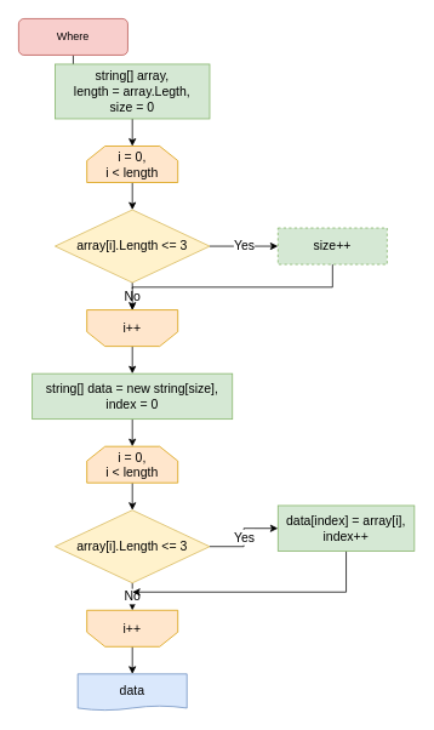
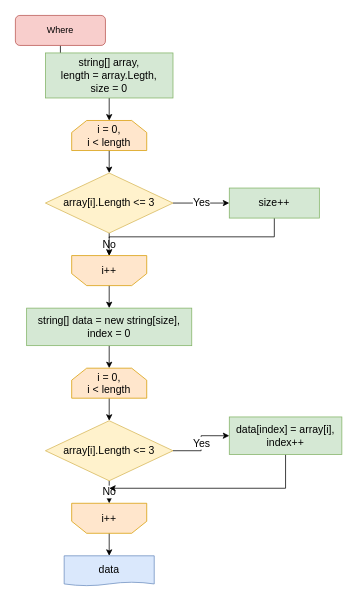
  <mxCell id="0" />
  <mxCell id="1" parent="0" />
  <mxCell id="2" style="edgeStyle=orthogonalEdgeStyle;rounded=0;orthogonalLoop=1;jettySize=auto;html=1;exitX=0.5;exitY=1;exitDx=0;exitDy=0;entryX=0.5;entryY=0;entryDx=0;entryDy=0;fontSize=14;" edge="1" parent="1" source="3" target="5"><mxGeometry relative="1" as="geometry" /></mxCell>
  <mxCell id="3" value="Where" style="rounded=1;whiteSpace=wrap;html=1;fillColor=#f8cecc;strokeColor=#b85450;" vertex="1" parent="1"><mxGeometry x="20" y="20" width="120" height="40" as="geometry" /></mxCell>
  <mxCell id="4" style="edgeStyle=orthogonalEdgeStyle;rounded=0;orthogonalLoop=1;jettySize=auto;html=1;exitX=0.5;exitY=1;exitDx=0;exitDy=0;entryX=0.5;entryY=0;entryDx=0;entryDy=0;fontSize=14;" edge="1" parent="1" source="5" target="7"><mxGeometry relative="1" as="geometry" /></mxCell>
  <mxCell id="5" value="string[] array,&lt;br&gt;length = array.Legth,&lt;br&gt;size = 0" style="rounded=0;whiteSpace=wrap;html=1;fillColor=#d5e8d4;strokeColor=#82b366;fontSize=14;" vertex="1" parent="1"><mxGeometry x="60" y="70" width="170" height="60" as="geometry" /></mxCell>
  <mxCell id="6" style="edgeStyle=orthogonalEdgeStyle;rounded=0;orthogonalLoop=1;jettySize=auto;html=1;exitX=0.5;exitY=1;exitDx=0;exitDy=0;entryX=0.5;entryY=0;entryDx=0;entryDy=0;fontSize=14;" edge="1" parent="1" source="7" target="10"><mxGeometry relative="1" as="geometry" /></mxCell>
  <mxCell id="7" value="i = 0,&lt;br&gt;i &amp;lt; length" style="shape=loopLimit;whiteSpace=wrap;html=1;fontSize=14;fillColor=#ffe6cc;strokeColor=#d79b00;" vertex="1" parent="1"><mxGeometry x="95" y="160" width="100" height="40" as="geometry" /></mxCell>
  <mxCell id="8" value="Yes" style="edgeStyle=orthogonalEdgeStyle;rounded=0;orthogonalLoop=1;jettySize=auto;html=1;exitX=1;exitY=0.5;exitDx=0;exitDy=0;entryX=0;entryY=0.5;entryDx=0;entryDy=0;fontSize=14;" edge="1" parent="1" source="10" target="12"><mxGeometry relative="1" as="geometry" /></mxCell>
  <mxCell id="9" value="No" style="edgeStyle=orthogonalEdgeStyle;rounded=0;orthogonalLoop=1;jettySize=auto;html=1;exitX=0.5;exitY=1;exitDx=0;exitDy=0;entryX=0.5;entryY=1;entryDx=0;entryDy=0;fontSize=14;" edge="1" parent="1" source="10" target="14"><mxGeometry relative="1" as="geometry" /></mxCell>
  <mxCell id="10" value="array[i].Length &amp;lt;= 3" style="rhombus;whiteSpace=wrap;html=1;fontSize=14;fillColor=#fff2cc;strokeColor=#d6b656;" vertex="1" parent="1"><mxGeometry x="60" y="230" width="170" height="80" as="geometry" /></mxCell>
  <mxCell id="11" style="edgeStyle=orthogonalEdgeStyle;rounded=0;orthogonalLoop=1;jettySize=auto;html=1;exitX=0.5;exitY=1;exitDx=0;exitDy=0;entryX=0.5;entryY=1;entryDx=0;entryDy=0;fontSize=14;" edge="1" parent="1" source="12" target="14"><mxGeometry relative="1" as="geometry" /></mxCell>
- <mxCell id="12" value="size++" style="rounded=0;whiteSpace=wrap;html=1;fontSize=14;fillColor=#d5e8d4;strokeColor=#82b366;dashed=1;" vertex="1" parent="1"><mxGeometry x="305" y="250" width="120" height="40" as="geometry" /></mxCell>
+ <mxCell id="12" value="size++" style="rounded=0;whiteSpace=wrap;html=1;fontSize=14;fillColor=#d5e8d4;strokeColor=#82b366;" vertex="1" parent="1"><mxGeometry x="305" y="250" width="120" height="40" as="geometry" /></mxCell>
  <mxCell id="13" style="edgeStyle=orthogonalEdgeStyle;rounded=0;orthogonalLoop=1;jettySize=auto;html=1;exitX=0.5;exitY=0;exitDx=0;exitDy=0;entryX=0.5;entryY=0;entryDx=0;entryDy=0;fontSize=14;" edge="1" parent="1" source="14" target="16"><mxGeometry relative="1" as="geometry" /></mxCell>
  <mxCell id="14" value="i++" style="shape=loopLimit;whiteSpace=wrap;html=1;fontSize=14;direction=west;fillColor=#ffe6cc;strokeColor=#d79b00;" vertex="1" parent="1"><mxGeometry x="95" y="340" width="100" height="40" as="geometry" /></mxCell>
  <mxCell id="15" style="edgeStyle=orthogonalEdgeStyle;rounded=0;orthogonalLoop=1;jettySize=auto;html=1;exitX=0.5;exitY=1;exitDx=0;exitDy=0;entryX=0.5;entryY=0;entryDx=0;entryDy=0;fontSize=14;" edge="1" parent="1" source="16" target="18"><mxGeometry relative="1" as="geometry" /></mxCell>
  <mxCell id="16" value="string[] data = new string[size],&lt;br&gt;index = 0" style="rounded=0;whiteSpace=wrap;html=1;fontSize=14;fillColor=#d5e8d4;strokeColor=#82b366;" vertex="1" parent="1"><mxGeometry x="35" y="410" width="220" height="50" as="geometry" /></mxCell>
  <mxCell id="17" style="edgeStyle=orthogonalEdgeStyle;rounded=0;orthogonalLoop=1;jettySize=auto;html=1;exitX=0.5;exitY=1;exitDx=0;exitDy=0;entryX=0.5;entryY=0;entryDx=0;entryDy=0;fontSize=14;" edge="1" parent="1" source="18" target="23"><mxGeometry relative="1" as="geometry" /></mxCell>
  <mxCell id="18" value="i = 0,&lt;br&gt;i &amp;lt; length" style="shape=loopLimit;whiteSpace=wrap;html=1;fontSize=14;fillColor=#ffe6cc;strokeColor=#d79b00;" vertex="1" parent="1"><mxGeometry x="95" y="490" width="100" height="40" as="geometry" /></mxCell>
  <mxCell id="19" style="edgeStyle=orthogonalEdgeStyle;rounded=0;orthogonalLoop=1;jettySize=auto;html=1;exitX=0.5;exitY=0;exitDx=0;exitDy=0;entryX=0.5;entryY=0;entryDx=0;entryDy=0;fontSize=14;" edge="1" parent="1" source="20" target="26"><mxGeometry relative="1" as="geometry" /></mxCell>
  <mxCell id="20" value="i++" style="shape=loopLimit;whiteSpace=wrap;html=1;fontSize=14;direction=west;fillColor=#ffe6cc;strokeColor=#d79b00;" vertex="1" parent="1"><mxGeometry x="95" y="670" width="100" height="40" as="geometry" /></mxCell>
  <mxCell id="21" value="Yes" style="edgeStyle=orthogonalEdgeStyle;rounded=0;orthogonalLoop=1;jettySize=auto;html=1;exitX=1;exitY=0.5;exitDx=0;exitDy=0;entryX=0;entryY=0.5;entryDx=0;entryDy=0;fontSize=14;" edge="1" parent="1" source="23" target="25"><mxGeometry relative="1" as="geometry" /></mxCell>
  <mxCell id="22" value="No" style="edgeStyle=orthogonalEdgeStyle;rounded=0;orthogonalLoop=1;jettySize=auto;html=1;exitX=0.5;exitY=1;exitDx=0;exitDy=0;entryX=0.5;entryY=1;entryDx=0;entryDy=0;fontSize=14;" edge="1" parent="1" source="23" target="20"><mxGeometry relative="1" as="geometry" /></mxCell>
  <mxCell id="23" value="array[i].Length &amp;lt;= 3" style="rhombus;whiteSpace=wrap;html=1;fontSize=14;fillColor=#fff2cc;strokeColor=#d6b656;" vertex="1" parent="1"><mxGeometry x="60" y="560" width="170" height="80" as="geometry" /></mxCell>
  <mxCell id="24" style="edgeStyle=orthogonalEdgeStyle;rounded=0;orthogonalLoop=1;jettySize=auto;html=1;exitX=0.5;exitY=1;exitDx=0;exitDy=0;fontSize=14;" edge="1" parent="1" source="25"><mxGeometry relative="1" as="geometry"><mxPoint x="145" y="650" as="targetPoint" /><Array as="points"><mxPoint x="380" y="650" /></Array></mxGeometry></mxCell>
  <mxCell id="25" value="data[index] = array[i],&lt;br&gt;index++" style="rounded=0;whiteSpace=wrap;html=1;fontSize=14;fillColor=#d5e8d4;strokeColor=#82b366;" vertex="1" parent="1"><mxGeometry x="305" y="555" width="150" height="50" as="geometry" /></mxCell>
  <mxCell id="26" value="data" style="shape=document;whiteSpace=wrap;html=1;boundedLbl=1;fontSize=14;size=0.125;fillColor=#dae8fc;strokeColor=#6c8ebf;" vertex="1" parent="1"><mxGeometry x="85" y="740" width="120" height="40" as="geometry" /></mxCell>
